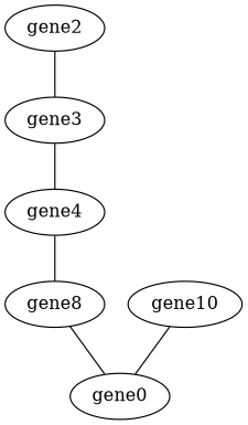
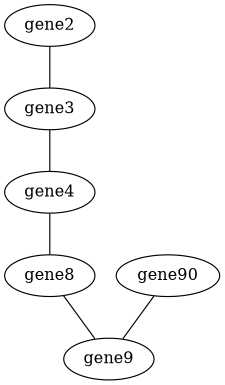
  strict graph {
    gene2
    gene3
    gene4
    n4 [label=gene8]
-   gene9 [label=gene0]
-   gene10
+   gene9
+   gene10 [label=gene90]
    gene2 -- gene3
    gene3 -- gene4
    gene4 -- n4
    n4 -- gene9
    gene10 -- gene9
  }
